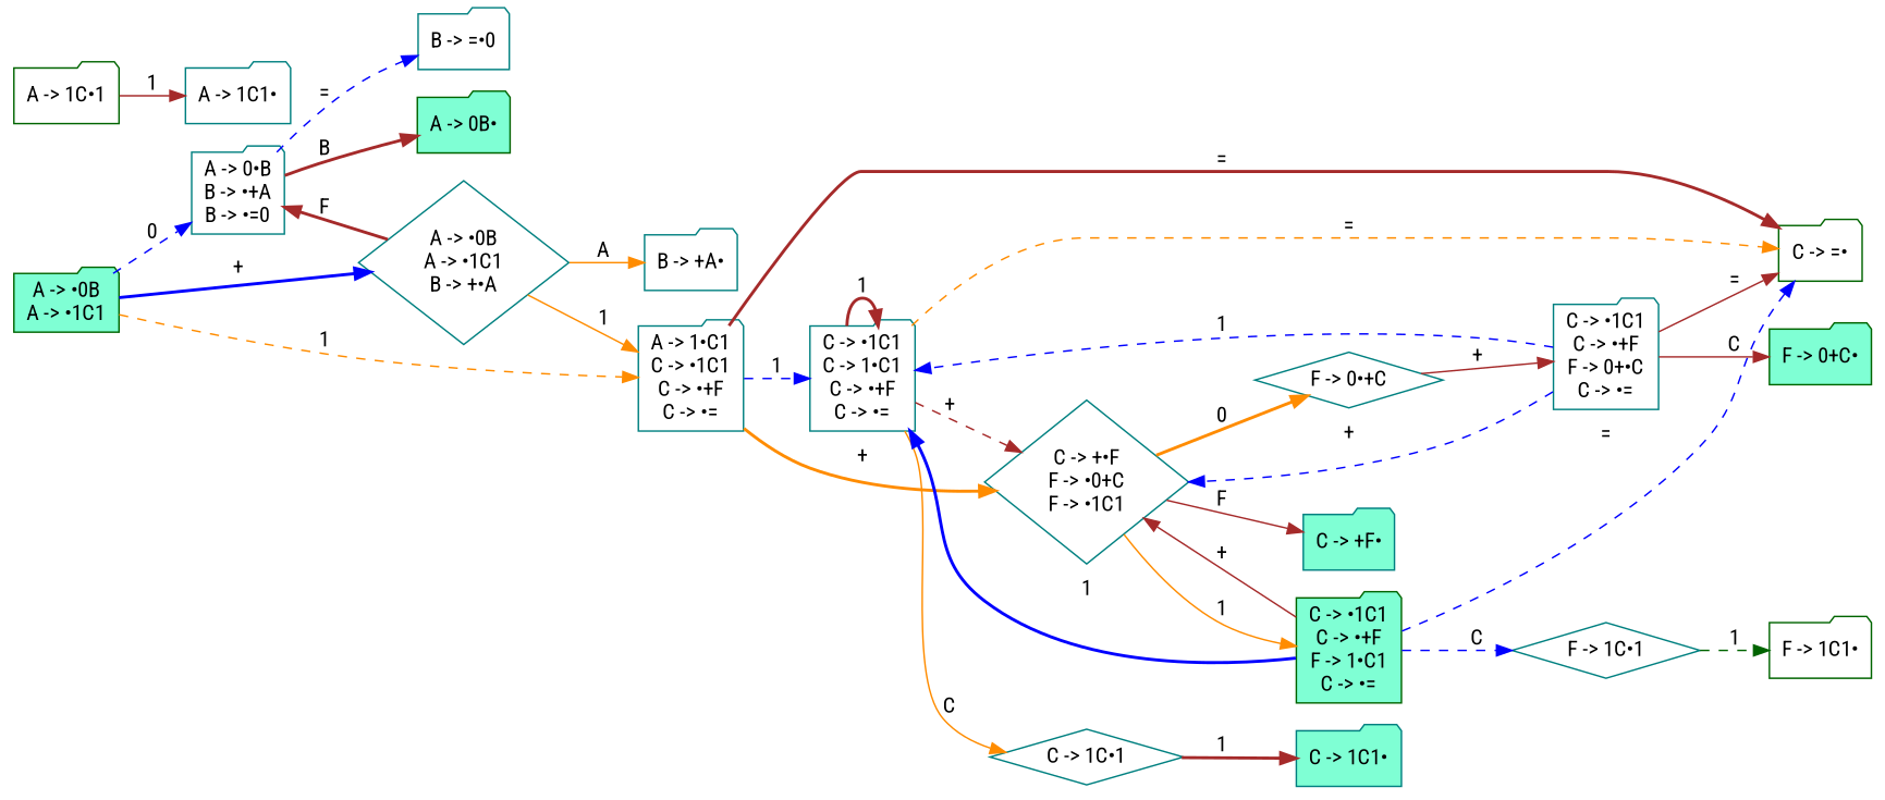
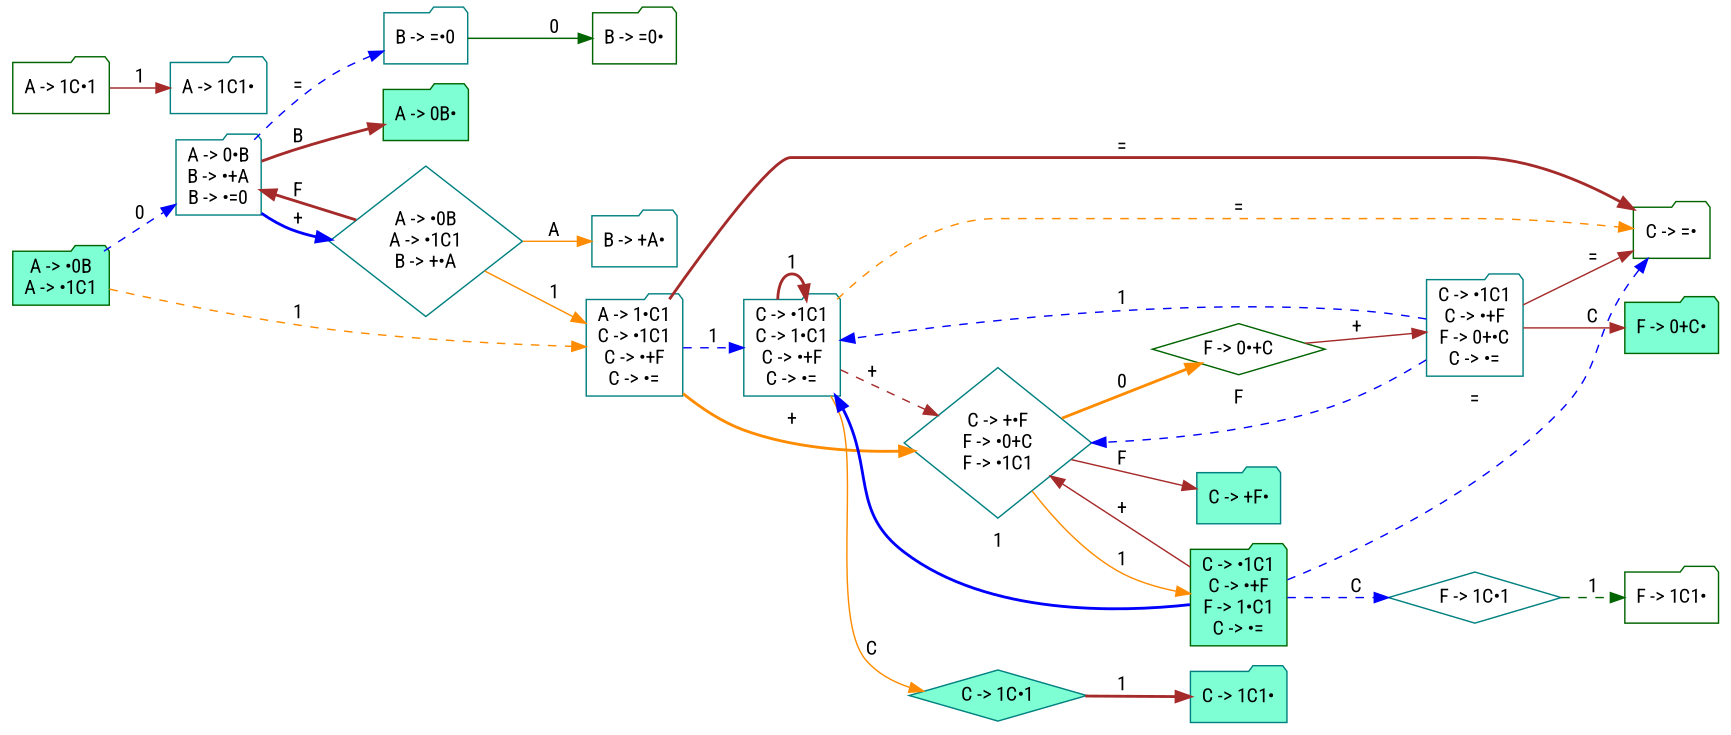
  digraph {
    fontname="Roboto Condensed"
    rankdir=LR
    node [color=teal fillcolor=white fontname="Roboto Condensed" shape=folder style=filled]
    edge [color=brown fontname="Roboto Condensed" style=dashed]
    n1 [color=darkgreen fillcolor=aquamarine label="A -> &bull;0B\nA -> &bull;1C1"]
    n2 [label="A -> 0&bull;B\nB -> &bull;+A\nB -> &bull;=0"]
    n3 [label="A -> 1&bull;C1\nC -> &bull;1C1\nC -> &bull;+F\nC -> &bull;="]
    n4 [color=darkgreen fillcolor=aquamarine label="A -> 0B&bull;"]
    n5 [label="A -> &bull;0B\nA -> &bull;1C1\nB -> +&bull;A" shape=diamond]
    n6 [label="B -> =&bull;0"]
    n7 [label="C -> &bull;1C1\nC -> 1&bull;C1\nC -> &bull;+F\nC -> &bull;="]
    n8 [label="C -> +&bull;F\nF -> &bull;0+C\nF -> &bull;1C1" shape=diamond]
    n9 [color=darkgreen label="C -> =&bull;"]
    n10 [label="B -> +A&bull;"]
-   n12 [label="C -> 1C&bull;1" shape=diamond]
+   n11 [color=darkgreen label="B -> =0&bull;"]
+   n12 [fillcolor=aquamarine label="C -> 1C&bull;1" shape=diamond]
    n13 [color=darkgreen label="A -> 1C&bull;1"]
    n14 [label="A -> 1C1&bull;"]
-   n15 [label="F -> 0&bull;+C" shape=diamond]
+   n15 [color=darkgreen label="F -> 0&bull;+C" shape=diamond]
    n16 [color=darkgreen fillcolor=aquamarine label="C -> &bull;1C1\nC -> &bull;+F\nF -> 1&bull;C1\nC -> &bull;="]
    n17 [fillcolor=aquamarine label="C -> +F&bull;"]
    n18 [fillcolor=aquamarine label="C -> 1C1&bull;"]
    n19 [label="C -> &bull;1C1\nC -> &bull;+F\nF -> 0+&bull;C\nC -> &bull;="]
    n20 [label="F -> 1C&bull;1" shape=diamond]
    n21 [color=darkgreen fillcolor=aquamarine label="F -> 0+C&bull;"]
    n22 [color=darkgreen label="F -> 1C1&bull;"]
    n1 -> n2 [color=blue label=0]
    n1 -> n3 [color=darkorange label=1]
    n2 -> n4 [label=B style=bold]
-   n1 -> n5 [color=blue label="+" style=bold]
+   n2 -> n5 [color=blue label="+" style=bold]
    n2 -> n6 [color=blue label="="]
    n3 -> n7 [color=blue label=1]
    n3 -> n8 [color=darkorange label="+" style=bold]
    n3 -> n9 [label="=" style=bold]
    n5 -> n2 [label=F style=bold]
    n5 -> n3 [color=darkorange label=1 style=solid]
    n5 -> n10 [color=darkorange label=A style=solid]
+   n6 -> n11 [color=darkgreen label=0 style=solid]
    n7 -> n7 [label=1 style=bold]
    n7 -> n8 [label="+"]
    n7 -> n9 [color=darkorange label="="]
    n7 -> n12 [color=darkorange label=C style=solid]
    n8 -> n15 [color=darkorange label=0 style=bold]
    n8 -> n16 [color=darkorange label=1 style=solid]
    n8 -> n17 [label=F style=solid]
    n12 -> n18 [label=1 style=bold]
    n13 -> n14 [label=1 style=solid]
    n15 -> n19 [label="+" style=solid]
    n16 -> n7 [color=blue label=1 style=bold]
    n16 -> n8 [label="+" style=solid]
    n16 -> n9 [color=blue label="="]
    n16 -> n20 [color=blue label=C]
    n19 -> n7 [color=blue label=1]
-   n19 -> n8 [color=blue label="+"]
+   n19 -> n8 [color=blue label=F]
    n19 -> n9 [label="=" style=solid]
    n19 -> n21 [label=C style=solid]
    n20 -> n22 [color=darkgreen label=1]
  }
